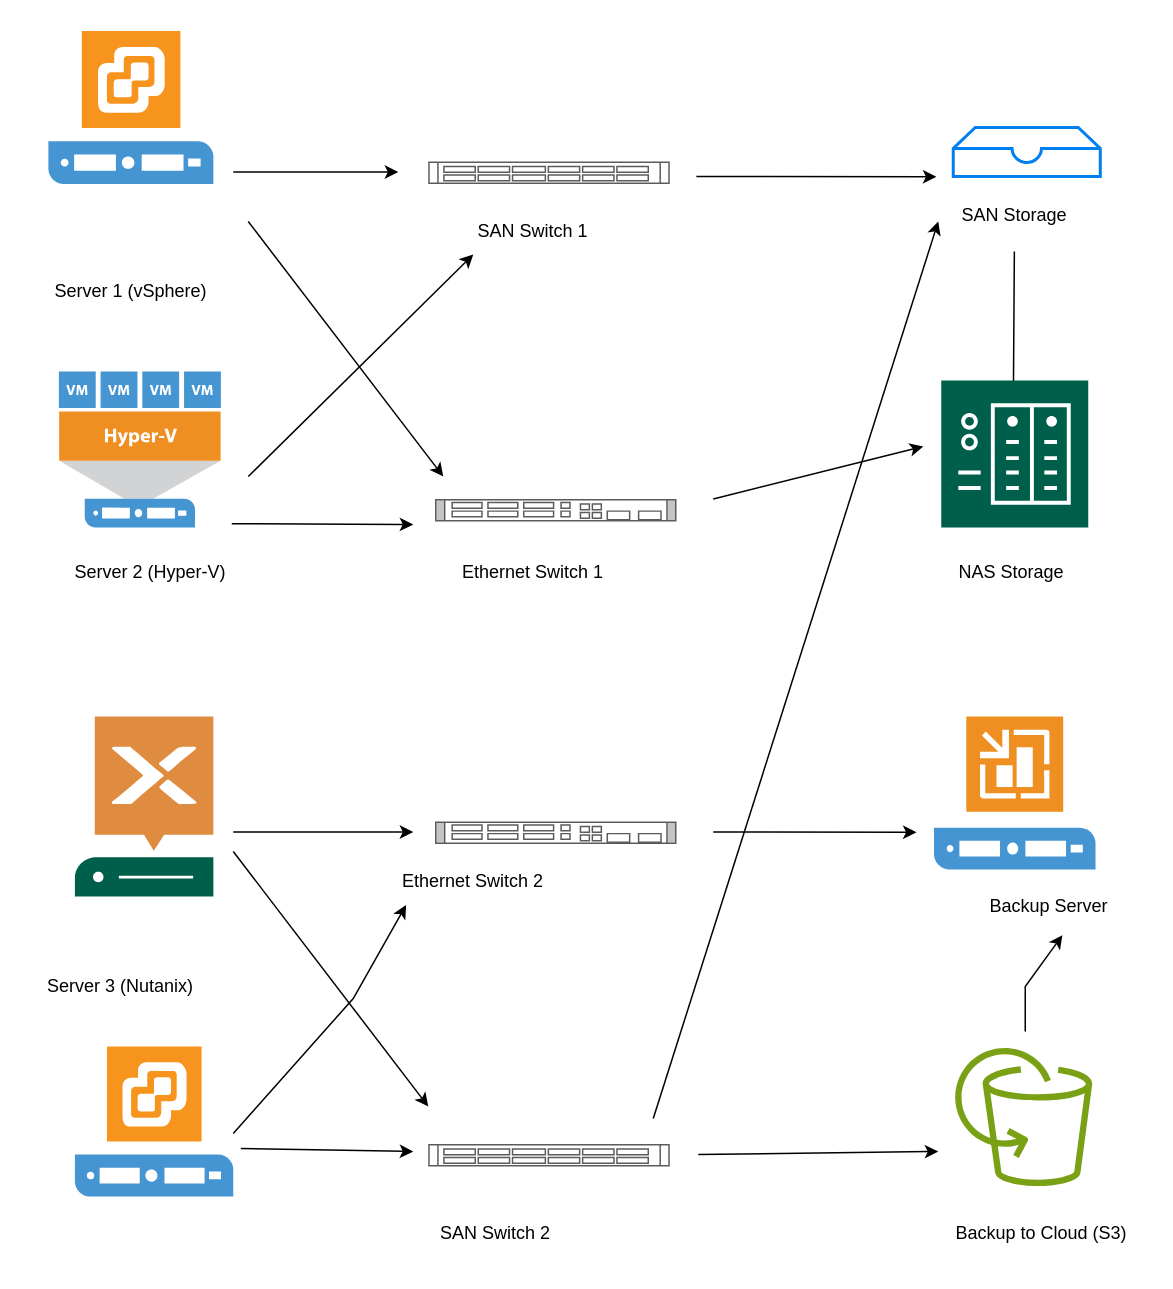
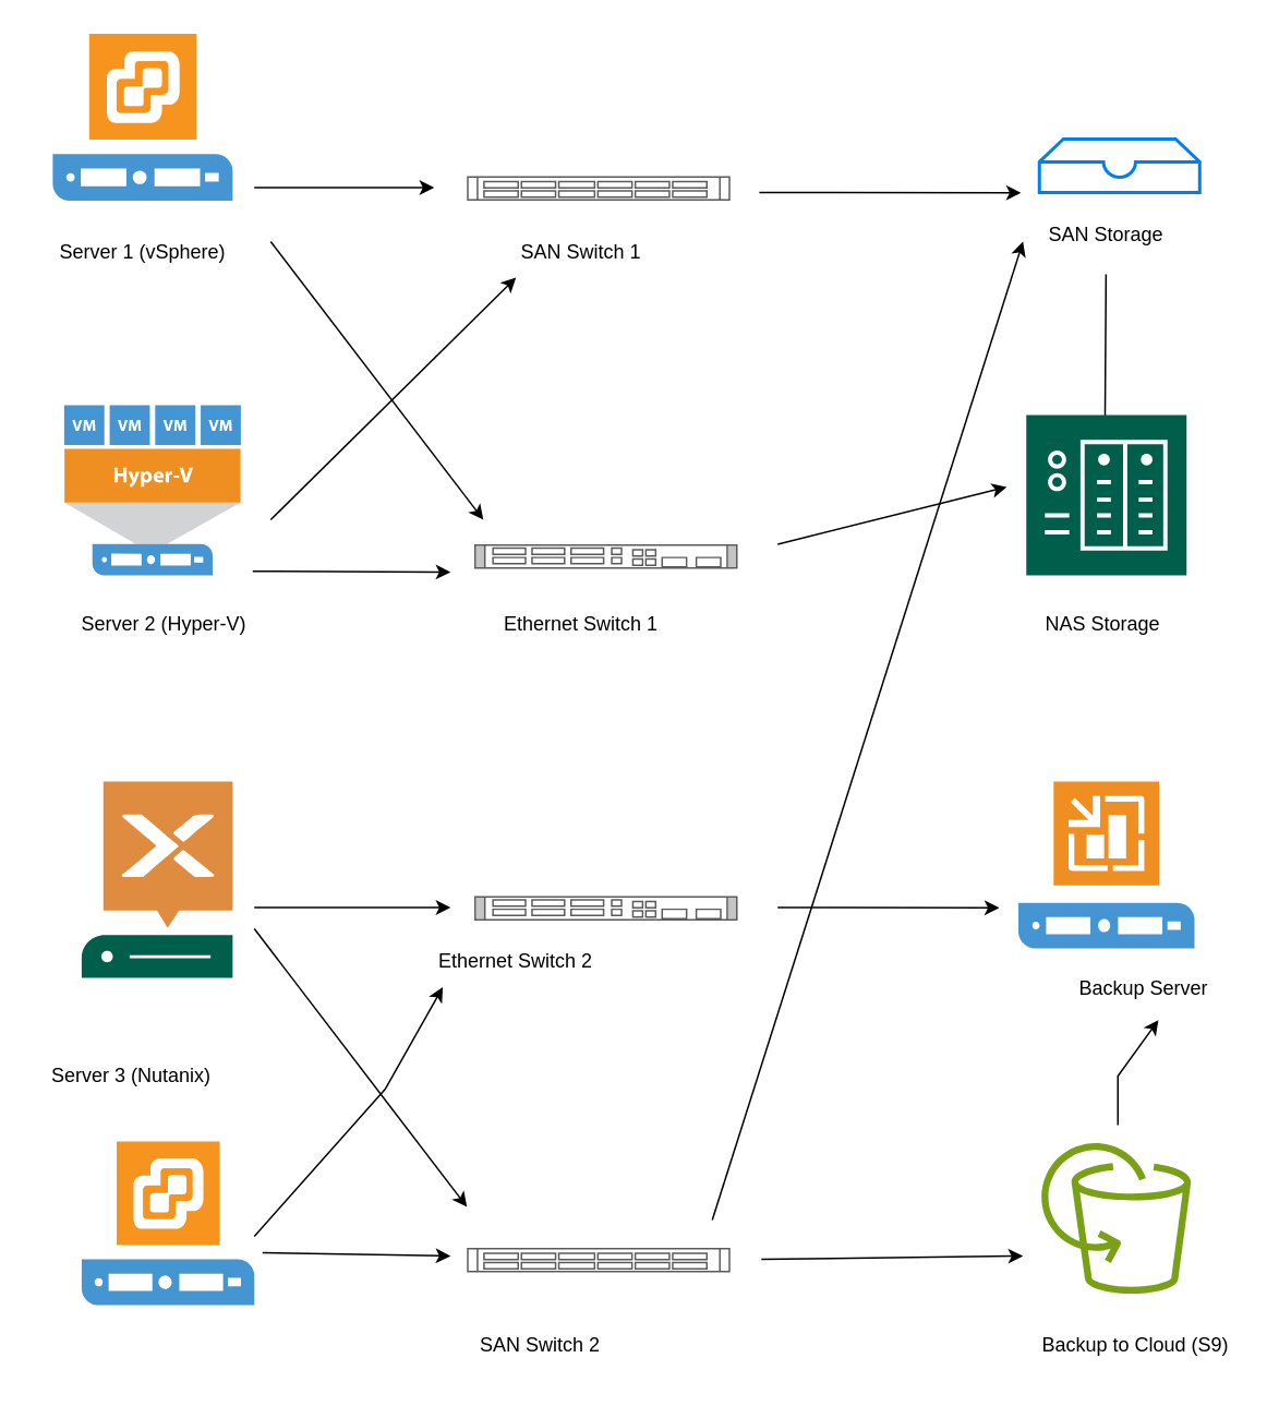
  <mxCell id="0" />
  <mxCell id="1" parent="0" />
  <mxCell id="2" value="" style="shadow=0;dashed=0;html=1;strokeColor=none;fillColor=#4495D1;labelPosition=center;verticalLabelPosition=bottom;verticalAlign=top;align=center;outlineConnect=0;shape=mxgraph.veeam.vsphere_server;" parent="1" vertex="1"><mxGeometry x="31.75" y="20" width="110" height="102" as="geometry" /></mxCell>
  <mxCell id="3" value="" style="shape=mxgraph.rack.oracle.sun_datacenter_infiniband_switch_36;html=1;labelPosition=right;align=left;spacingLeft=15;shadow=0;fillColor=#ffffff;" parent="1" vertex="1"><mxGeometry x="285" y="107" width="161" height="15" as="geometry" /></mxCell>
  <mxCell id="4" value="" style="shape=mxgraph.rack.oracle.sun_datacenter_infiniband_switch_36;html=1;labelPosition=right;align=left;spacingLeft=15;shadow=0;fillColor=#ffffff;" parent="1" vertex="1"><mxGeometry x="285" y="762" width="161" height="15" as="geometry" /></mxCell>
  <mxCell id="5" value="" style="pointerEvents=1;shadow=0;dashed=0;html=1;strokeColor=none;fillColor=#4495D1;labelPosition=center;verticalLabelPosition=bottom;verticalAlign=top;align=center;outlineConnect=0;shape=mxgraph.veeam.hyper_v_host;" parent="1" vertex="1"><mxGeometry x="38.75" y="247" width="108" height="104" as="geometry" /></mxCell>
  <mxCell id="6" value="" style="sketch=0;pointerEvents=1;shadow=0;dashed=0;html=1;strokeColor=none;fillColor=#005F4B;labelPosition=center;verticalLabelPosition=bottom;verticalAlign=top;align=center;outlineConnect=0;shape=mxgraph.veeam2.server_nutanix;" parent="1" vertex="1"><mxGeometry x="49.44" y="477" width="92.31" height="120" as="geometry" /></mxCell>
  <mxCell id="7" value="" style="shadow=0;dashed=0;html=1;strokeColor=none;fillColor=#4495D1;labelPosition=center;verticalLabelPosition=bottom;verticalAlign=top;align=center;outlineConnect=0;shape=mxgraph.veeam.vsphere_server;" parent="1" vertex="1"><mxGeometry x="49.44" y="697" width="105.56" height="100" as="geometry" /></mxCell>
  <mxCell id="8" value="" style="shadow=0;dashed=0;html=1;strokeColor=none;fillColor=#4495D1;labelPosition=center;verticalLabelPosition=bottom;verticalAlign=top;align=center;outlineConnect=0;shape=mxgraph.veeam.2d.veeam_backup_enterprise_manager_server;" parent="1" vertex="1"><mxGeometry x="622.17" y="477" width="107.67" height="102" as="geometry" /></mxCell>
  <mxCell id="9" value="" style="sketch=0;outlineConnect=0;fontColor=#232F3E;gradientColor=none;fillColor=#7AA116;strokeColor=none;dashed=0;verticalLabelPosition=bottom;verticalAlign=top;align=center;html=1;fontSize=12;fontStyle=0;aspect=fixed;pointerEvents=1;shape=mxgraph.aws4.backup_aws_backup_support_for_amazon_s3;" parent="1" vertex="1"><mxGeometry x="635" y="697" width="93" height="93" as="geometry" /></mxCell>
- <mxCell id="10" value="Backup to Cloud (S3)" style="text;strokeColor=none;align=center;fillColor=none;html=1;verticalAlign=middle;whiteSpace=wrap;rounded=0;" parent="1" vertex="1"><mxGeometry x="629.01" y="807" width="130" height="30" as="geometry" /></mxCell>
+ <mxCell id="10" value="Backup to Cloud (S9)" style="text;strokeColor=none;align=center;fillColor=none;html=1;verticalAlign=middle;whiteSpace=wrap;rounded=0;" parent="1" vertex="1"><mxGeometry x="629.01" y="807" width="130" height="30" as="geometry" /></mxCell>
  <mxCell id="11" value="Backup Server" style="text;strokeColor=none;align=center;fillColor=none;html=1;verticalAlign=middle;whiteSpace=wrap;rounded=0;" parent="1" vertex="1"><mxGeometry x="649.39" y="589" width="100" height="30" as="geometry" /></mxCell>
  <mxCell id="12" value="Server 3 (Nutanix)" style="text;strokeColor=none;align=center;fillColor=none;html=1;verticalAlign=middle;whiteSpace=wrap;rounded=0;" parent="1" vertex="1"><mxGeometry x="20" y="642" width="120" height="30" as="geometry" /></mxCell>
  <mxCell id="13" value="Server 2 (Hyper-V)" style="text;strokeColor=none;align=center;fillColor=none;html=1;verticalAlign=middle;whiteSpace=wrap;rounded=0;" parent="1" vertex="1"><mxGeometry x="45" y="366" width="110" height="30" as="geometry" /></mxCell>
- <mxCell id="14" value="Server 1 (vSphere)" style="text;strokeColor=none;align=center;fillColor=none;html=1;verticalAlign=middle;whiteSpace=wrap;rounded=0;" parent="1" vertex="1"><mxGeometry x="26.75" y="179" width="120" height="30" as="geometry" /></mxCell>
+ <mxCell id="14" value="Server 1 (vSphere)" style="text;strokeColor=none;align=center;fillColor=none;html=1;verticalAlign=middle;whiteSpace=wrap;rounded=0;" parent="1" vertex="1"><mxGeometry x="26.75" y="139" width="120" height="30" as="geometry" /></mxCell>
  <mxCell id="15" value="" style="edgeStyle=none;orthogonalLoop=1;jettySize=auto;html=1;rounded=0;" parent="1" edge="1"><mxGeometry width="80" relative="1" as="geometry"><mxPoint x="155" y="114" as="sourcePoint" /><mxPoint x="265" y="114" as="targetPoint" /><Array as="points" /></mxGeometry></mxCell>
  <mxCell id="16" value="" style="edgeStyle=none;orthogonalLoop=1;jettySize=auto;html=1;rounded=0;" parent="1" edge="1"><mxGeometry width="80" relative="1" as="geometry"><mxPoint x="154" y="348.5" as="sourcePoint" /><mxPoint x="275" y="349" as="targetPoint" /><Array as="points" /></mxGeometry></mxCell>
  <mxCell id="17" value="SAN Switch 1" style="text;strokeColor=none;align=center;fillColor=none;html=1;verticalAlign=middle;whiteSpace=wrap;rounded=0;" parent="1" vertex="1"><mxGeometry x="315" y="139" width="80" height="30" as="geometry" /></mxCell>
  <mxCell id="18" value="SAN Switch 2" style="text;strokeColor=none;align=center;fillColor=none;html=1;verticalAlign=middle;whiteSpace=wrap;rounded=0;" parent="1" vertex="1"><mxGeometry x="289.5" y="807" width="80" height="30" as="geometry" /></mxCell>
  <mxCell id="19" value="" style="shape=mxgraph.rack.cisco.cisco_catalyst_4928_10_gigabit_ethernet_switch;html=1;labelPosition=right;align=left;spacingLeft=15;dashed=0;shadow=0;fillColor=#ffffff;" parent="1" vertex="1"><mxGeometry x="289.5" y="332" width="161" height="15" as="geometry" /></mxCell>
  <mxCell id="20" value="" style="shape=mxgraph.rack.cisco.cisco_catalyst_4928_10_gigabit_ethernet_switch;html=1;labelPosition=right;align=left;spacingLeft=15;dashed=0;shadow=0;fillColor=#ffffff;" parent="1" vertex="1"><mxGeometry x="289.5" y="547" width="161" height="15" as="geometry" /></mxCell>
  <mxCell id="21" value="" style="edgeStyle=none;orthogonalLoop=1;jettySize=auto;html=1;rounded=0;" parent="1" edge="1"><mxGeometry width="80" relative="1" as="geometry"><mxPoint x="155" y="554" as="sourcePoint" /><mxPoint x="275" y="554" as="targetPoint" /><Array as="points" /></mxGeometry></mxCell>
  <mxCell id="22" value="" style="edgeStyle=none;orthogonalLoop=1;jettySize=auto;html=1;rounded=0;" parent="1" edge="1"><mxGeometry width="80" relative="1" as="geometry"><mxPoint x="160" y="765" as="sourcePoint" /><mxPoint x="275" y="767" as="targetPoint" /><Array as="points" /></mxGeometry></mxCell>
  <mxCell id="23" value="Ethernet Switch 1" style="text;strokeColor=none;align=center;fillColor=none;html=1;verticalAlign=middle;whiteSpace=wrap;rounded=0;" parent="1" vertex="1"><mxGeometry x="300" y="366" width="110" height="30" as="geometry" /></mxCell>
  <mxCell id="24" value="Ethernet Switch 2" style="text;strokeColor=none;align=center;fillColor=none;html=1;verticalAlign=middle;whiteSpace=wrap;rounded=0;" parent="1" vertex="1"><mxGeometry x="260" y="572" width="110" height="30" as="geometry" /></mxCell>
  <mxCell id="25" value="" style="html=1;verticalLabelPosition=bottom;align=center;labelBackgroundColor=#ffffff;verticalAlign=top;strokeWidth=2;strokeColor=#0080F0;shadow=0;dashed=0;shape=mxgraph.ios7.icons.storage;" parent="1" vertex="1"><mxGeometry x="635" y="84.33" width="98.02" height="32.67" as="geometry" /></mxCell>
  <mxCell id="26" value="NAS Storage" style="text;strokeColor=none;align=center;fillColor=none;html=1;verticalAlign=middle;whiteSpace=wrap;rounded=0;" parent="1" vertex="1"><mxGeometry x="619.39" y="366" width="110" height="30" as="geometry" /></mxCell>
  <mxCell id="27" value="SAN Storage" style="text;whiteSpace=wrap;html=1;" parent="1" vertex="1"><mxGeometry x="639.01" y="129" width="100" height="40" as="geometry" /></mxCell>
  <mxCell id="28" value="" style="edgeStyle=none;orthogonalLoop=1;jettySize=auto;html=1;rounded=0;" parent="1" edge="1"><mxGeometry width="80" relative="1" as="geometry"><mxPoint x="463.75" y="117" as="sourcePoint" /><mxPoint x="623.75" y="117.16" as="targetPoint" /><Array as="points" /></mxGeometry></mxCell>
  <mxCell id="29" value="" style="edgeStyle=none;orthogonalLoop=1;jettySize=auto;html=1;rounded=0;" parent="1" edge="1"><mxGeometry width="80" relative="1" as="geometry"><mxPoint x="675.74" y="167" as="sourcePoint" /><mxPoint x="675.74" y="297" as="targetPoint" /><Array as="points"><mxPoint x="675" y="277" /></Array></mxGeometry></mxCell>
  <mxCell id="30" value="" style="sketch=0;pointerEvents=1;shadow=0;dashed=0;html=1;strokeColor=none;fillColor=#005F4B;labelPosition=center;verticalLabelPosition=bottom;verticalAlign=top;align=center;outlineConnect=0;shape=mxgraph.veeam2.nas;" parent="1" vertex="1"><mxGeometry x="627" y="253" width="98" height="98" as="geometry" /></mxCell>
  <mxCell id="31" value="" style="edgeStyle=none;orthogonalLoop=1;jettySize=auto;html=1;rounded=0;" edge="1" parent="1"><mxGeometry width="80" relative="1" as="geometry"><mxPoint x="165" y="147" as="sourcePoint" /><mxPoint x="295" y="317" as="targetPoint" /><Array as="points" /></mxGeometry></mxCell>
  <mxCell id="32" value="" style="edgeStyle=none;orthogonalLoop=1;jettySize=auto;html=1;rounded=0;entryX=0;entryY=1;entryDx=0;entryDy=0;" edge="1" parent="1" target="17"><mxGeometry width="80" relative="1" as="geometry"><mxPoint x="165" y="317" as="sourcePoint" /><mxPoint x="295" y="187" as="targetPoint" /><Array as="points" /></mxGeometry></mxCell>
  <mxCell id="33" value="" style="edgeStyle=none;orthogonalLoop=1;jettySize=auto;html=1;rounded=0;" edge="1" parent="1"><mxGeometry width="80" relative="1" as="geometry"><mxPoint x="475" y="332" as="sourcePoint" /><mxPoint x="615" y="297" as="targetPoint" /><Array as="points" /></mxGeometry></mxCell>
  <mxCell id="34" value="" style="edgeStyle=none;orthogonalLoop=1;jettySize=auto;html=1;rounded=0;" edge="1" parent="1"><mxGeometry width="80" relative="1" as="geometry"><mxPoint x="155" y="567" as="sourcePoint" /><mxPoint x="285" y="737" as="targetPoint" /><Array as="points" /></mxGeometry></mxCell>
  <mxCell id="35" value="" style="edgeStyle=none;orthogonalLoop=1;jettySize=auto;html=1;rounded=0;entryX=0.093;entryY=1.025;entryDx=0;entryDy=0;entryPerimeter=0;" edge="1" parent="1" target="24"><mxGeometry width="80" relative="1" as="geometry"><mxPoint x="155" y="755" as="sourcePoint" /><mxPoint x="305" y="607" as="targetPoint" /><Array as="points"><mxPoint x="235" y="665" /></Array></mxGeometry></mxCell>
  <mxCell id="36" value="" style="edgeStyle=none;orthogonalLoop=1;jettySize=auto;html=1;rounded=0;" edge="1" parent="1"><mxGeometry width="80" relative="1" as="geometry"><mxPoint x="475" y="554" as="sourcePoint" /><mxPoint x="610.5" y="554.16" as="targetPoint" /><Array as="points" /></mxGeometry></mxCell>
  <mxCell id="37" value="" style="edgeStyle=none;orthogonalLoop=1;jettySize=auto;html=1;rounded=0;" edge="1" parent="1"><mxGeometry width="80" relative="1" as="geometry"><mxPoint x="465" y="769" as="sourcePoint" /><mxPoint x="625" y="767" as="targetPoint" /><Array as="points" /></mxGeometry></mxCell>
  <mxCell id="38" value="" style="edgeStyle=none;orthogonalLoop=1;jettySize=auto;html=1;rounded=0;entryX=0.584;entryY=1.125;entryDx=0;entryDy=0;entryPerimeter=0;" edge="1" parent="1" target="11"><mxGeometry width="80" relative="1" as="geometry"><mxPoint x="683" y="687" as="sourcePoint" /><mxPoint x="749.01" y="647" as="targetPoint" /><Array as="points"><mxPoint x="683" y="657" /></Array></mxGeometry></mxCell>
  <mxCell id="39" value="" style="edgeStyle=none;orthogonalLoop=1;jettySize=auto;html=1;rounded=0;" edge="1" parent="1"><mxGeometry width="80" relative="1" as="geometry"><mxPoint x="435" y="745" as="sourcePoint" /><mxPoint x="625" y="147" as="targetPoint" /><Array as="points" /></mxGeometry></mxCell>
